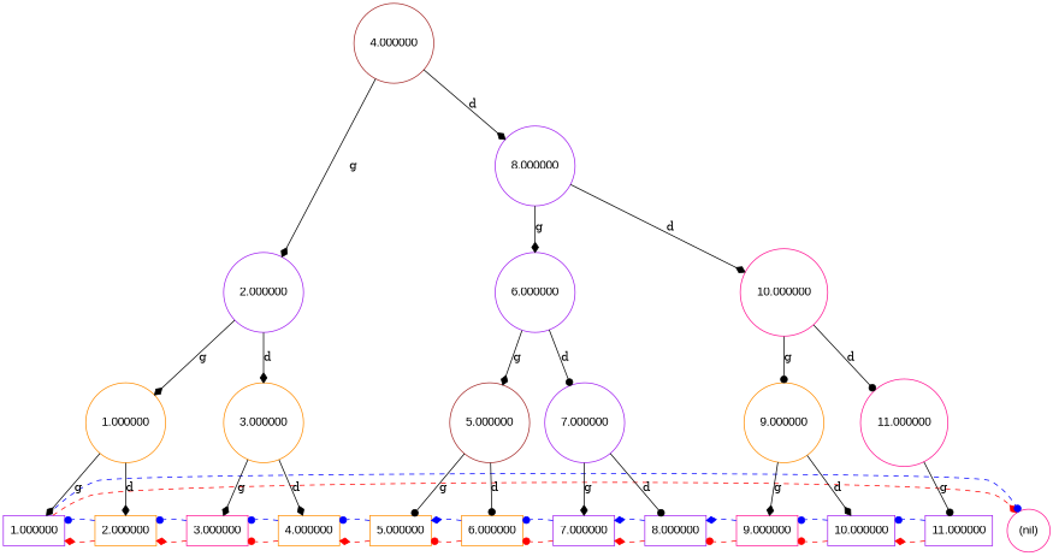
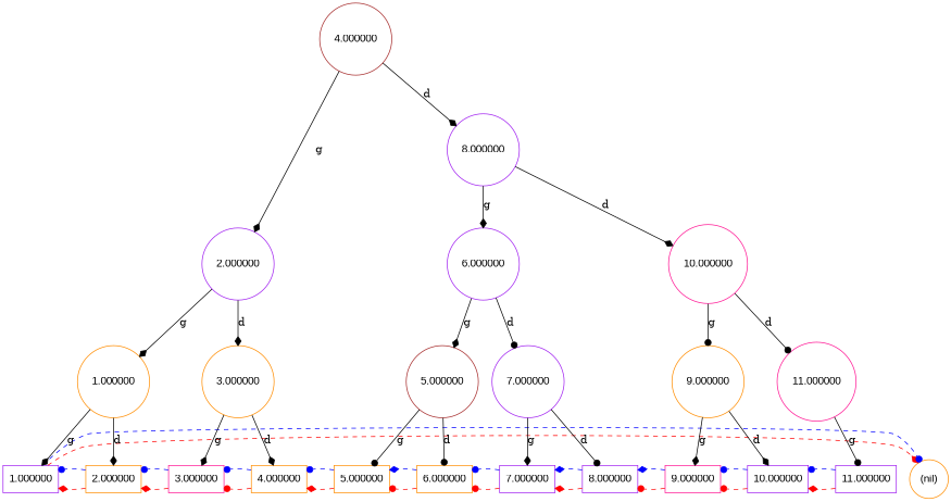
  digraph {
    node [fontname=Arial shape=circle color=purple]
    edge [constraint=false style=dashed arrowhead=diamond]
    n1 [label=1.000000 shape=box]
-   "(nil)" [color=deeppink]
+   "(nil)" [color=darkorange]
    n3 [label=2.000000 shape=box color=darkorange]
    n4 [label=3.000000 shape=box color=deeppink]
    n5 [label=4.000000 shape=box color=darkorange]
    n6 [label=5.000000 shape=box color=darkorange]
    n7 [label=6.000000 shape=box color=darkorange]
    n8 [label=7.000000 shape=box]
    n9 [label=8.000000 shape=box]
    n10 [label=9.000000 shape=box color=deeppink]
    n11 [label=10.000000 shape=box]
    n12 [label=11.000000 shape=box]
    n13 [label=4.000000 color=brown]
    n14 [label=2.000000]
    n15 [label=8.000000]
    n16 [label=1.000000 color=darkorange]
    n17 [label=3.000000 color=darkorange]
    n18 [label=6.000000]
    n19 [label=10.000000 color=deeppink]
    n20 [label=5.000000 color=brown]
    n21 [label=7.000000]
    n22 [label=9.000000 color=darkorange]
    n23 [label=11.000000 color=deeppink]
    subgraph sub_1 {
      rank=same
      n1
      "(nil)"
    }
    subgraph sub_2 {
      rank=same
      n1
      "(nil)"
    }
    subgraph sub_3 {
      rank=same
      n1
      n3
    }
    subgraph sub_4 {
      rank=same
      n1
      n3
    }
    subgraph sub_5 {
      rank=same
      n3
      n4
    }
    subgraph sub_6 {
      rank=same
      n3
      n4
    }
    subgraph sub_7 {
      rank=same
      n4
      n5
    }
    subgraph sub_8 {
      rank=same
      n4
      n5
    }
    subgraph sub_9 {
      rank=same
      n5
      n6
    }
    subgraph sub_10 {
      rank=same
      n5
      n6
    }
    subgraph sub_11 {
      rank=same
      n6
      n7
    }
    subgraph sub_12 {
      rank=same
      n6
      n7
    }
    subgraph sub_13 {
      rank=same
      n7
      n8
    }
    subgraph sub_14 {
      rank=same
      n7
      n8
    }
    subgraph sub_15 {
      rank=same
      n8
      n9
    }
    subgraph sub_16 {
      rank=same
      n8
      n9
    }
    subgraph sub_17 {
      rank=same
      n9
      n10
    }
    subgraph sub_18 {
      rank=same
      n9
      n10
    }
    subgraph sub_19 {
      rank=same
      n10
      n11
    }
    subgraph sub_20 {
      rank=same
      n10
      n11
    }
    subgraph sub_21 {
      rank=same
      n11
      n12
    }
    subgraph sub_22 {
      rank=same
      n11
      n12
    }
    n1 -> "(nil)" [color=red]
    n1 -> "(nil)" [color=blue arrowhead=dot]
    n3 -> n1 [color=red]
    n3 -> n1 [color=blue arrowhead=dot]
    n4 -> n3 [color=red]
    n4 -> n3 [color=blue arrowhead=dot]
    n5 -> n4 [color=red arrowhead=dot]
    n5 -> n4 [color=blue arrowhead=dot]
    n6 -> n5 [color=red]
    n6 -> n5 [color=blue arrowhead=dot]
    n7 -> n6 [color=red arrowhead=dot]
    n7 -> n6 [color=blue]
    n8 -> n7 [color=red arrowhead=dot]
    n8 -> n7 [color=blue arrowhead=dot]
    n9 -> n8 [color=red]
    n9 -> n8 [color=blue]
    n10 -> n9 [color=red arrowhead=dot]
    n10 -> n9 [color=blue]
    n11 -> n10 [color=red arrowhead=dot]
    n11 -> n10 [color=blue arrowhead=dot]
    n12 -> n11 [color=red]
    n12 -> n11 [color=blue arrowhead=dot]
    n13 -> n14 [label=g constraint="" style=""]
    n13 -> n15 [label=d constraint="" style=""]
    n14 -> n16 [label=g constraint="" style=""]
    n14 -> n17 [label=d constraint="" style=""]
    n15 -> n18 [label=g constraint="" style=""]
    n15 -> n19 [label=d constraint="" style=""]
    n16 -> n1 [label=g constraint="" style=""]
    n16 -> n3 [label=d constraint="" style=""]
    n17 -> n4 [label=g constraint="" style=""]
    n17 -> n5 [label=d constraint="" style=""]
    n18 -> n20 [label=g constraint="" style=""]
    n18 -> n21 [label=d arrowhead=dot constraint="" style=""]
    n19 -> n22 [label=g arrowhead=dot constraint="" style=""]
    n19 -> n23 [label=d arrowhead=dot constraint="" style=""]
    n20 -> n6 [label=g arrowhead=dot constraint="" style=""]
    n20 -> n7 [label=d arrowhead=dot constraint="" style=""]
    n21 -> n8 [label=g constraint="" style=""]
    n21 -> n9 [label=d arrowhead=dot constraint="" style=""]
    n22 -> n10 [label=g constraint="" style=""]
    n22 -> n11 [label=d constraint="" style=""]
    n23 -> n12 [label=g arrowhead=dot constraint="" style=""]
  }
